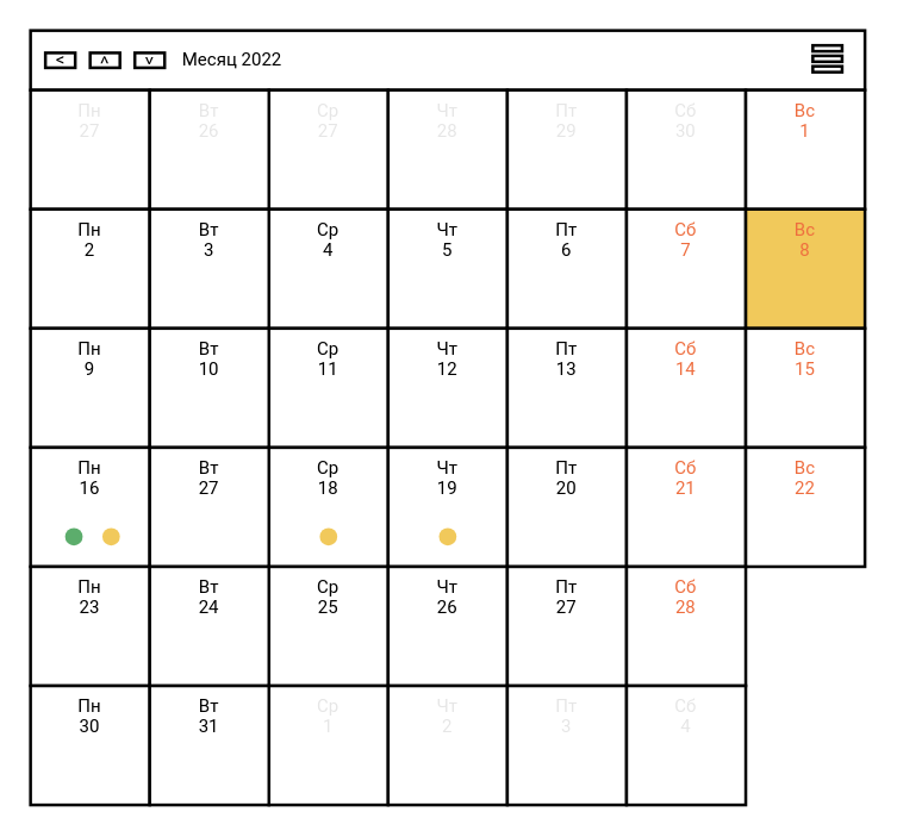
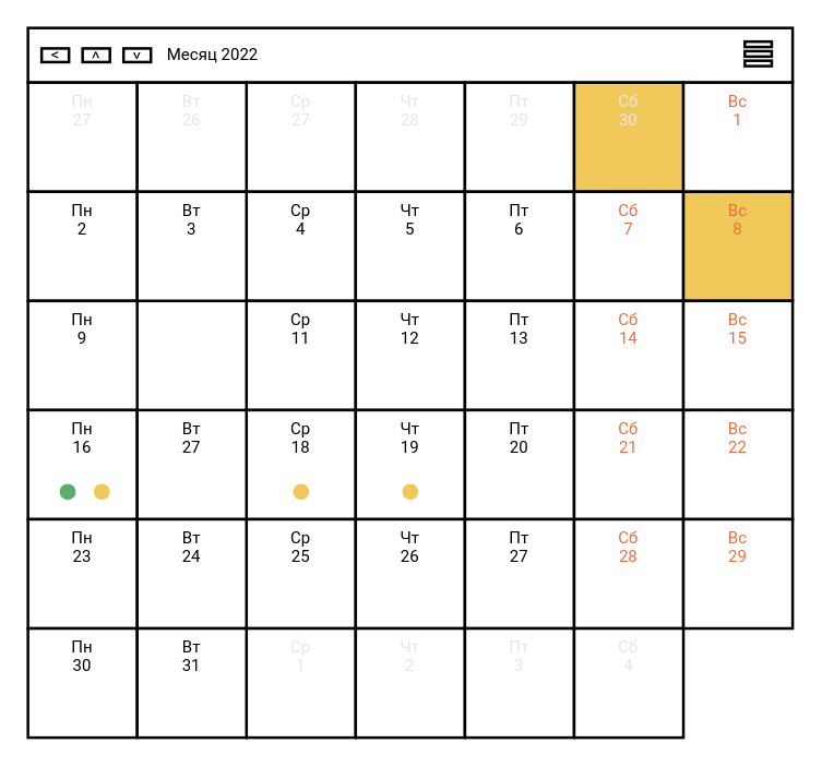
  <mxCell id="0" />
  <mxCell id="1" parent="0" />
  <mxCell id="2" value="" style="rounded=0;whiteSpace=wrap;html=1;absoluteArcSize=1;arcSize=14;strokeWidth=2;fontFamily=Roboto;fontSource=https%3A%2F%2Ffonts.googleapis.com%2Fcss%3Ffamily%3DRoboto;" parent="1" vertex="1"><mxGeometry x="20" y="20" width="560" height="40" as="geometry" /></mxCell>
  <mxCell id="3" value="Пн&lt;br&gt;27" style="rounded=0;whiteSpace=wrap;html=1;absoluteArcSize=1;arcSize=14;strokeWidth=2;verticalAlign=top;fontFamily=Roboto;fontSource=https%3A%2F%2Ffonts.googleapis.com%2Fcss%3Ffamily%3DRoboto;fontColor=#E6E6E6;" parent="1" vertex="1"><mxGeometry x="20" y="60" width="80" height="80" as="geometry" /></mxCell>
  <mxCell id="4" value="Ср&lt;br&gt;27" style="rounded=0;whiteSpace=wrap;html=1;absoluteArcSize=1;arcSize=14;strokeWidth=2;verticalAlign=top;fontFamily=Roboto;fontSource=https%3A%2F%2Ffonts.googleapis.com%2Fcss%3Ffamily%3DRoboto;fontColor=#E6E6E6;" parent="1" vertex="1"><mxGeometry x="180" y="60" width="80" height="80" as="geometry" /></mxCell>
  <mxCell id="5" value="Вт&lt;br&gt;26" style="rounded=0;whiteSpace=wrap;html=1;absoluteArcSize=1;arcSize=14;strokeWidth=2;verticalAlign=top;fontFamily=Roboto;fontSource=https%3A%2F%2Ffonts.googleapis.com%2Fcss%3Ffamily%3DRoboto;fontColor=#E6E6E6;" parent="1" vertex="1"><mxGeometry x="100" y="60" width="80" height="80" as="geometry" /></mxCell>
  <mxCell id="6" value="Чт&lt;br&gt;28" style="rounded=0;whiteSpace=wrap;html=1;absoluteArcSize=1;arcSize=14;strokeWidth=2;verticalAlign=top;fontFamily=Roboto;fontSource=https%3A%2F%2Ffonts.googleapis.com%2Fcss%3Ffamily%3DRoboto;fontColor=#E6E6E6;" parent="1" vertex="1"><mxGeometry x="260" y="60" width="80" height="80" as="geometry" /></mxCell>
  <mxCell id="7" value="Пт&lt;br&gt;29" style="rounded=0;whiteSpace=wrap;html=1;absoluteArcSize=1;arcSize=14;strokeWidth=2;verticalAlign=top;fontFamily=Roboto;fontSource=https%3A%2F%2Ffonts.googleapis.com%2Fcss%3Ffamily%3DRoboto;fontColor=#E6E6E6;" parent="1" vertex="1"><mxGeometry x="340" y="60" width="80" height="80" as="geometry" /></mxCell>
- <mxCell id="8" value="Сб&lt;br&gt;30" style="rounded=0;whiteSpace=wrap;html=1;absoluteArcSize=1;arcSize=14;strokeWidth=2;verticalAlign=top;fontFamily=Roboto;fontSource=https%3A%2F%2Ffonts.googleapis.com%2Fcss%3Ffamily%3DRoboto;fontColor=#E6E6E6;" parent="1" vertex="1"><mxGeometry x="420" y="60" width="80" height="80" as="geometry" /></mxCell>
+ <mxCell id="8" value="Сб&lt;br&gt;30" style="rounded=0;whiteSpace=wrap;html=1;absoluteArcSize=1;arcSize=14;strokeWidth=2;verticalAlign=top;fontFamily=Roboto;fontSource=https%3A%2F%2Ffonts.googleapis.com%2Fcss%3Ffamily%3DRoboto;fontColor=#E6E6E6;fillColor=#f1c95b;" parent="1" vertex="1"><mxGeometry x="420" y="60" width="80" height="80" as="geometry" /></mxCell>
  <mxCell id="9" value="Вс&lt;br&gt;1" style="rounded=0;whiteSpace=wrap;html=1;absoluteArcSize=1;arcSize=14;strokeWidth=2;verticalAlign=top;fontFamily=Roboto;fontSource=https%3A%2F%2Ffonts.googleapis.com%2Fcss%3Ffamily%3DRoboto;fontColor=#ee6e3f;" parent="1" vertex="1"><mxGeometry x="500" y="60" width="80" height="80" as="geometry" /></mxCell>
  <mxCell id="10" value="Пн&lt;br&gt;2" style="rounded=0;whiteSpace=wrap;html=1;absoluteArcSize=1;arcSize=14;strokeWidth=2;verticalAlign=top;fontFamily=Roboto;fontSource=https%3A%2F%2Ffonts.googleapis.com%2Fcss%3Ffamily%3DRoboto;" parent="1" vertex="1"><mxGeometry x="20" y="140" width="80" height="80" as="geometry" /></mxCell>
  <mxCell id="11" value="Ср&lt;br&gt;4" style="rounded=0;whiteSpace=wrap;html=1;absoluteArcSize=1;arcSize=14;strokeWidth=2;verticalAlign=top;fontFamily=Roboto;fontSource=https%3A%2F%2Ffonts.googleapis.com%2Fcss%3Ffamily%3DRoboto;" parent="1" vertex="1"><mxGeometry x="180" y="140" width="80" height="80" as="geometry" /></mxCell>
  <mxCell id="12" value="Вт&lt;br&gt;3" style="rounded=0;whiteSpace=wrap;html=1;absoluteArcSize=1;arcSize=14;strokeWidth=2;verticalAlign=top;fontFamily=Roboto;fontSource=https%3A%2F%2Ffonts.googleapis.com%2Fcss%3Ffamily%3DRoboto;" parent="1" vertex="1"><mxGeometry x="100" y="140" width="80" height="80" as="geometry" /></mxCell>
  <mxCell id="13" value="Чт&lt;br&gt;5" style="rounded=0;whiteSpace=wrap;html=1;absoluteArcSize=1;arcSize=14;strokeWidth=2;verticalAlign=top;fontFamily=Roboto;fontSource=https%3A%2F%2Ffonts.googleapis.com%2Fcss%3Ffamily%3DRoboto;" parent="1" vertex="1"><mxGeometry x="260" y="140" width="80" height="80" as="geometry" /></mxCell>
  <mxCell id="14" value="Пт&lt;br&gt;6" style="rounded=0;whiteSpace=wrap;html=1;absoluteArcSize=1;arcSize=14;strokeWidth=2;verticalAlign=top;fontFamily=Roboto;fontSource=https%3A%2F%2Ffonts.googleapis.com%2Fcss%3Ffamily%3DRoboto;" parent="1" vertex="1"><mxGeometry x="340" y="140" width="80" height="80" as="geometry" /></mxCell>
  <mxCell id="15" value="Сб&lt;br&gt;7" style="rounded=0;whiteSpace=wrap;html=1;absoluteArcSize=1;arcSize=14;strokeWidth=2;verticalAlign=top;fontFamily=Roboto;fontSource=https%3A%2F%2Ffonts.googleapis.com%2Fcss%3Ffamily%3DRoboto;fontColor=#ee6e3f;" parent="1" vertex="1"><mxGeometry x="420" y="140" width="80" height="80" as="geometry" /></mxCell>
  <mxCell id="16" value="Вс&lt;br&gt;8" style="rounded=0;whiteSpace=wrap;html=1;absoluteArcSize=1;arcSize=14;strokeWidth=2;verticalAlign=top;fontFamily=Roboto;fontSource=https%3A%2F%2Ffonts.googleapis.com%2Fcss%3Ffamily%3DRoboto;fontColor=#ee6e3f;fillColor=#f1c95b;" parent="1" vertex="1"><mxGeometry x="500" y="140" width="80" height="80" as="geometry" /></mxCell>
  <mxCell id="17" value="Пн&lt;br&gt;9" style="rounded=0;whiteSpace=wrap;html=1;absoluteArcSize=1;arcSize=14;strokeWidth=2;verticalAlign=top;fontFamily=Roboto;fontSource=https%3A%2F%2Ffonts.googleapis.com%2Fcss%3Ffamily%3DRoboto;" parent="1" vertex="1"><mxGeometry x="20" y="220" width="80" height="80" as="geometry" /></mxCell>
  <mxCell id="18" value="Ср&lt;br&gt;11" style="rounded=0;whiteSpace=wrap;html=1;absoluteArcSize=1;arcSize=14;strokeWidth=2;verticalAlign=top;fontFamily=Roboto;fontSource=https%3A%2F%2Ffonts.googleapis.com%2Fcss%3Ffamily%3DRoboto;" parent="1" vertex="1"><mxGeometry x="180" y="220" width="80" height="80" as="geometry" /></mxCell>
- <mxCell id="19" value="Вт&lt;br&gt;10" style="rounded=0;whiteSpace=wrap;html=1;absoluteArcSize=1;arcSize=14;strokeWidth=2;verticalAlign=top;fontFamily=Roboto;fontSource=https%3A%2F%2Ffonts.googleapis.com%2Fcss%3Ffamily%3DRoboto;" parent="1" vertex="1"><mxGeometry x="100" y="220" width="80" height="80" as="geometry" /></mxCell>
  <mxCell id="20" value="Чт&lt;br&gt;12" style="rounded=0;whiteSpace=wrap;html=1;absoluteArcSize=1;arcSize=14;strokeWidth=2;verticalAlign=top;fontFamily=Roboto;fontSource=https%3A%2F%2Ffonts.googleapis.com%2Fcss%3Ffamily%3DRoboto;" parent="1" vertex="1"><mxGeometry x="260" y="220" width="80" height="80" as="geometry" /></mxCell>
  <mxCell id="21" value="Пт&lt;br&gt;13" style="rounded=0;whiteSpace=wrap;html=1;absoluteArcSize=1;arcSize=14;strokeWidth=2;verticalAlign=top;fontFamily=Roboto;fontSource=https%3A%2F%2Ffonts.googleapis.com%2Fcss%3Ffamily%3DRoboto;" parent="1" vertex="1"><mxGeometry x="340" y="220" width="80" height="80" as="geometry" /></mxCell>
  <mxCell id="22" value="Сб&lt;br&gt;14" style="rounded=0;whiteSpace=wrap;html=1;absoluteArcSize=1;arcSize=14;strokeWidth=2;verticalAlign=top;fontFamily=Roboto;fontSource=https%3A%2F%2Ffonts.googleapis.com%2Fcss%3Ffamily%3DRoboto;fontColor=#ee6e3f;" parent="1" vertex="1"><mxGeometry x="420" y="220" width="80" height="80" as="geometry" /></mxCell>
  <mxCell id="23" value="Вс&lt;br&gt;15" style="rounded=0;whiteSpace=wrap;html=1;absoluteArcSize=1;arcSize=14;strokeWidth=2;verticalAlign=top;fontFamily=Roboto;fontSource=https%3A%2F%2Ffonts.googleapis.com%2Fcss%3Ffamily%3DRoboto;fontColor=#ee6e3f;" parent="1" vertex="1"><mxGeometry x="500" y="220" width="80" height="80" as="geometry" /></mxCell>
  <mxCell id="24" value="Пн&lt;br&gt;16" style="rounded=0;whiteSpace=wrap;html=1;absoluteArcSize=1;arcSize=14;strokeWidth=2;verticalAlign=top;fontFamily=Roboto;fontSource=https%3A%2F%2Ffonts.googleapis.com%2Fcss%3Ffamily%3DRoboto;" parent="1" vertex="1"><mxGeometry x="20" y="300" width="80" height="80" as="geometry" /></mxCell>
  <mxCell id="25" value="Ср&lt;br&gt;18" style="rounded=0;whiteSpace=wrap;html=1;absoluteArcSize=1;arcSize=14;strokeWidth=2;verticalAlign=top;fontFamily=Roboto;fontSource=https%3A%2F%2Ffonts.googleapis.com%2Fcss%3Ffamily%3DRoboto;" parent="1" vertex="1"><mxGeometry x="180" y="300" width="80" height="80" as="geometry" /></mxCell>
  <mxCell id="26" value="Вт&lt;br&gt;27" style="rounded=0;whiteSpace=wrap;html=1;absoluteArcSize=1;arcSize=14;strokeWidth=2;verticalAlign=top;fontFamily=Roboto;fontSource=https%3A%2F%2Ffonts.googleapis.com%2Fcss%3Ffamily%3DRoboto;" parent="1" vertex="1"><mxGeometry x="100" y="300" width="80" height="80" as="geometry" /></mxCell>
  <mxCell id="27" value="Чт&lt;br&gt;19" style="rounded=0;whiteSpace=wrap;html=1;absoluteArcSize=1;arcSize=14;strokeWidth=2;verticalAlign=top;fontFamily=Roboto;fontSource=https%3A%2F%2Ffonts.googleapis.com%2Fcss%3Ffamily%3DRoboto;" parent="1" vertex="1"><mxGeometry x="260" y="300" width="80" height="80" as="geometry" /></mxCell>
  <mxCell id="28" value="Пт&lt;br&gt;20" style="rounded=0;whiteSpace=wrap;html=1;absoluteArcSize=1;arcSize=14;strokeWidth=2;verticalAlign=top;fontFamily=Roboto;fontSource=https%3A%2F%2Ffonts.googleapis.com%2Fcss%3Ffamily%3DRoboto;" parent="1" vertex="1"><mxGeometry x="340" y="300" width="80" height="80" as="geometry" /></mxCell>
  <mxCell id="29" value="Сб&lt;br&gt;21" style="rounded=0;whiteSpace=wrap;html=1;absoluteArcSize=1;arcSize=14;strokeWidth=2;verticalAlign=top;fontFamily=Roboto;fontSource=https%3A%2F%2Ffonts.googleapis.com%2Fcss%3Ffamily%3DRoboto;fontColor=#ee6e3f;" parent="1" vertex="1"><mxGeometry x="420" y="300" width="80" height="80" as="geometry" /></mxCell>
  <mxCell id="30" value="Вс&lt;br&gt;22" style="rounded=0;whiteSpace=wrap;html=1;absoluteArcSize=1;arcSize=14;strokeWidth=2;verticalAlign=top;fontFamily=Roboto;fontSource=https%3A%2F%2Ffonts.googleapis.com%2Fcss%3Ffamily%3DRoboto;fontColor=#ee6e3f;" parent="1" vertex="1"><mxGeometry x="500" y="300" width="80" height="80" as="geometry" /></mxCell>
  <mxCell id="31" value="Пн&lt;br&gt;23" style="rounded=0;whiteSpace=wrap;html=1;absoluteArcSize=1;arcSize=14;strokeWidth=2;verticalAlign=top;fontFamily=Roboto;fontSource=https%3A%2F%2Ffonts.googleapis.com%2Fcss%3Ffamily%3DRoboto;" parent="1" vertex="1"><mxGeometry x="20" y="380" width="80" height="80" as="geometry" /></mxCell>
  <mxCell id="32" value="Ср&lt;br&gt;25" style="rounded=0;whiteSpace=wrap;html=1;absoluteArcSize=1;arcSize=14;strokeWidth=2;verticalAlign=top;fontFamily=Roboto;fontSource=https%3A%2F%2Ffonts.googleapis.com%2Fcss%3Ffamily%3DRoboto;" parent="1" vertex="1"><mxGeometry x="180" y="380" width="80" height="80" as="geometry" /></mxCell>
  <mxCell id="33" value="Вт&lt;br&gt;24" style="rounded=0;whiteSpace=wrap;html=1;absoluteArcSize=1;arcSize=14;strokeWidth=2;verticalAlign=top;fontFamily=Roboto;fontSource=https%3A%2F%2Ffonts.googleapis.com%2Fcss%3Ffamily%3DRoboto;" parent="1" vertex="1"><mxGeometry x="100" y="380" width="80" height="80" as="geometry" /></mxCell>
  <mxCell id="34" value="Чт&lt;br&gt;26" style="rounded=0;whiteSpace=wrap;html=1;absoluteArcSize=1;arcSize=14;strokeWidth=2;verticalAlign=top;fontFamily=Roboto;fontSource=https%3A%2F%2Ffonts.googleapis.com%2Fcss%3Ffamily%3DRoboto;" parent="1" vertex="1"><mxGeometry x="260" y="380" width="80" height="80" as="geometry" /></mxCell>
  <mxCell id="35" value="Пт&lt;br&gt;27" style="rounded=0;whiteSpace=wrap;html=1;absoluteArcSize=1;arcSize=14;strokeWidth=2;verticalAlign=top;fontFamily=Roboto;fontSource=https%3A%2F%2Ffonts.googleapis.com%2Fcss%3Ffamily%3DRoboto;" parent="1" vertex="1"><mxGeometry x="340" y="380" width="80" height="80" as="geometry" /></mxCell>
  <mxCell id="36" value="Сб&lt;br&gt;28" style="rounded=0;whiteSpace=wrap;html=1;absoluteArcSize=1;arcSize=14;strokeWidth=2;verticalAlign=top;fontFamily=Roboto;fontSource=https%3A%2F%2Ffonts.googleapis.com%2Fcss%3Ffamily%3DRoboto;fontColor=#ee6e3f;" parent="1" vertex="1"><mxGeometry x="420" y="380" width="80" height="80" as="geometry" /></mxCell>
+ <mxCell id="37" value="Вс&lt;br&gt;29" style="rounded=0;whiteSpace=wrap;html=1;absoluteArcSize=1;arcSize=14;strokeWidth=2;verticalAlign=top;fontFamily=Roboto;fontSource=https%3A%2F%2Ffonts.googleapis.com%2Fcss%3Ffamily%3DRoboto;fontColor=#ee6e3f;" parent="1" vertex="1"><mxGeometry x="500" y="380" width="80" height="80" as="geometry" /></mxCell>
  <mxCell id="38" value="Пн&lt;br&gt;30" style="rounded=0;whiteSpace=wrap;html=1;absoluteArcSize=1;arcSize=14;strokeWidth=2;verticalAlign=top;fontFamily=Roboto;fontSource=https%3A%2F%2Ffonts.googleapis.com%2Fcss%3Ffamily%3DRoboto;" parent="1" vertex="1"><mxGeometry x="20" y="460" width="80" height="80" as="geometry" /></mxCell>
  <mxCell id="39" value="Ср&lt;br&gt;1" style="rounded=0;whiteSpace=wrap;html=1;absoluteArcSize=1;arcSize=14;strokeWidth=2;verticalAlign=top;fontFamily=Roboto;fontSource=https%3A%2F%2Ffonts.googleapis.com%2Fcss%3Ffamily%3DRoboto;fontColor=#E6E6E6;" parent="1" vertex="1"><mxGeometry x="180" y="460" width="80" height="80" as="geometry" /></mxCell>
  <mxCell id="40" value="Вт&lt;br&gt;31" style="rounded=0;whiteSpace=wrap;html=1;absoluteArcSize=1;arcSize=14;strokeWidth=2;verticalAlign=top;fontFamily=Roboto;fontSource=https%3A%2F%2Ffonts.googleapis.com%2Fcss%3Ffamily%3DRoboto;" parent="1" vertex="1"><mxGeometry x="100" y="460" width="80" height="80" as="geometry" /></mxCell>
  <mxCell id="41" value="Чт&lt;br&gt;2" style="rounded=0;whiteSpace=wrap;html=1;absoluteArcSize=1;arcSize=14;strokeWidth=2;verticalAlign=top;fontFamily=Roboto;fontSource=https%3A%2F%2Ffonts.googleapis.com%2Fcss%3Ffamily%3DRoboto;fontColor=#E6E6E6;" parent="1" vertex="1"><mxGeometry x="260" y="460" width="80" height="80" as="geometry" /></mxCell>
  <mxCell id="42" value="Пт&lt;br&gt;3" style="rounded=0;whiteSpace=wrap;html=1;absoluteArcSize=1;arcSize=14;strokeWidth=2;verticalAlign=top;fontFamily=Roboto;fontSource=https%3A%2F%2Ffonts.googleapis.com%2Fcss%3Ffamily%3DRoboto;fontColor=#E6E6E6;" parent="1" vertex="1"><mxGeometry x="340" y="460" width="80" height="80" as="geometry" /></mxCell>
  <mxCell id="43" value="Сб&lt;br&gt;4" style="rounded=0;whiteSpace=wrap;html=1;absoluteArcSize=1;arcSize=14;strokeWidth=2;verticalAlign=top;fontFamily=Roboto;fontSource=https%3A%2F%2Ffonts.googleapis.com%2Fcss%3Ffamily%3DRoboto;fontColor=#E6E6E6;" parent="1" vertex="1"><mxGeometry x="420" y="460" width="80" height="80" as="geometry" /></mxCell>
  <mxCell id="44" value="" style="rounded=0;whiteSpace=wrap;html=1;absoluteArcSize=1;arcSize=14;strokeWidth=2;fontFamily=Roboto;fontSource=https%3A%2F%2Ffonts.googleapis.com%2Fcss%3Ffamily%3DRoboto;" parent="1" vertex="1"><mxGeometry x="60" y="35" width="20" height="10" as="geometry" /></mxCell>
  <mxCell id="45" value="" style="rounded=0;whiteSpace=wrap;html=1;absoluteArcSize=1;arcSize=14;strokeWidth=2;fontFamily=Roboto;fontSource=https%3A%2F%2Ffonts.googleapis.com%2Fcss%3Ffamily%3DRoboto;" parent="1" vertex="1"><mxGeometry x="90" y="35" width="20" height="10" as="geometry" /></mxCell>
  <mxCell id="46" value="Месяц 2022" style="text;html=1;align=center;verticalAlign=middle;resizable=0;points=[];autosize=1;strokeColor=none;fillColor=none;fontFamily=Roboto;fontSource=https%3A%2F%2Ffonts.googleapis.com%2Fcss%3Ffamily%3DRoboto;" parent="1" vertex="1"><mxGeometry x="110" y="25" width="90" height="30" as="geometry" /></mxCell>
  <mxCell id="47" value="" style="rounded=0;whiteSpace=wrap;html=1;absoluteArcSize=1;arcSize=14;strokeWidth=2;fontFamily=Roboto;fontSource=https%3A%2F%2Ffonts.googleapis.com%2Fcss%3Ffamily%3DRoboto;" parent="1" vertex="1"><mxGeometry x="30" y="35" width="20" height="10" as="geometry" /></mxCell>
  <mxCell id="48" value="&amp;lt;" style="text;html=1;align=center;verticalAlign=middle;resizable=0;points=[];autosize=1;strokeColor=none;fillColor=none;fontSize=12;fontFamily=Roboto;fontSource=https%3A%2F%2Ffonts.googleapis.com%2Fcss%3Ffamily%3DRoboto;" parent="1" vertex="1"><mxGeometry x="25" y="25" width="30" height="30" as="geometry" /></mxCell>
  <mxCell id="49" value="&amp;lt;" style="text;html=1;align=center;verticalAlign=middle;resizable=0;points=[];autosize=1;strokeColor=none;fillColor=none;fontSize=12;flipV=0;flipH=0;rotation=90;fontFamily=Roboto;fontSource=https%3A%2F%2Ffonts.googleapis.com%2Fcss%3Ffamily%3DRoboto;" parent="1" vertex="1"><mxGeometry x="55" y="25" width="30" height="30" as="geometry" /></mxCell>
  <mxCell id="50" value="&amp;lt;" style="text;html=1;align=center;verticalAlign=middle;resizable=0;points=[];autosize=1;strokeColor=none;fillColor=none;fontSize=12;flipV=0;flipH=0;rotation=270;fontFamily=Roboto;fontSource=https%3A%2F%2Ffonts.googleapis.com%2Fcss%3Ffamily%3DRoboto;" parent="1" vertex="1"><mxGeometry x="85" y="26" width="30" height="30" as="geometry" /></mxCell>
  <mxCell id="51" value="" style="group;fontFamily=Roboto;fontSource=https%3A%2F%2Ffonts.googleapis.com%2Fcss%3Ffamily%3DRoboto;" parent="1" vertex="1" connectable="0"><mxGeometry x="545" y="30" width="19.685" height="17.937" as="geometry" /></mxCell>
  <mxCell id="52" value="" style="rounded=0;whiteSpace=wrap;html=1;absoluteArcSize=1;arcSize=14;strokeWidth=2;fontFamily=Roboto;fontSource=https%3A%2F%2Ffonts.googleapis.com%2Fcss%3Ffamily%3DRoboto;" parent="51" vertex="1"><mxGeometry width="19.685" height="3.937" as="geometry" /></mxCell>
  <mxCell id="53" value="" style="rounded=0;whiteSpace=wrap;html=1;absoluteArcSize=1;arcSize=14;strokeWidth=2;fontFamily=Roboto;fontSource=https%3A%2F%2Ffonts.googleapis.com%2Fcss%3Ffamily%3DRoboto;" parent="51" vertex="1"><mxGeometry y="7" width="19.685" height="3.937" as="geometry" /></mxCell>
  <mxCell id="54" value="" style="rounded=0;whiteSpace=wrap;html=1;absoluteArcSize=1;arcSize=14;strokeWidth=2;fontFamily=Roboto;fontSource=https%3A%2F%2Ffonts.googleapis.com%2Fcss%3Ffamily%3DRoboto;" parent="51" vertex="1"><mxGeometry y="14" width="19.685" height="3.937" as="geometry" /></mxCell>
  <mxCell id="55" value="" style="ellipse;whiteSpace=wrap;html=1;aspect=fixed;fillColor=#f1c95b;strokeColor=none;" vertex="1" parent="1"><mxGeometry x="214.09" y="354" width="11.811" height="11.82" as="geometry" /></mxCell>
  <mxCell id="56" value="" style="ellipse;whiteSpace=wrap;html=1;aspect=fixed;fillColor=#f1c95b;strokeColor=none;" vertex="1" parent="1"><mxGeometry x="294.09" y="354" width="11.811" height="11.82" as="geometry" /></mxCell>
  <mxCell id="57" value="" style="ellipse;whiteSpace=wrap;html=1;aspect=fixed;fillColor=#f1c95b;strokeColor=none;" vertex="1" parent="1"><mxGeometry x="68.19" y="354" width="11.811" height="11.82" as="geometry" /></mxCell>
  <mxCell id="58" value="" style="ellipse;whiteSpace=wrap;html=1;aspect=fixed;fillColor=#5CAD6C;strokeColor=none;" vertex="1" parent="1"><mxGeometry x="43.19" y="354" width="11.811" height="11.82" as="geometry" /></mxCell>
